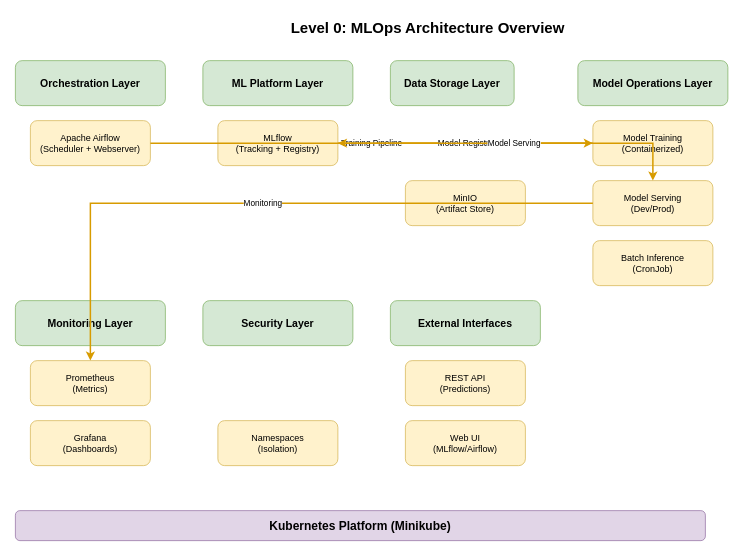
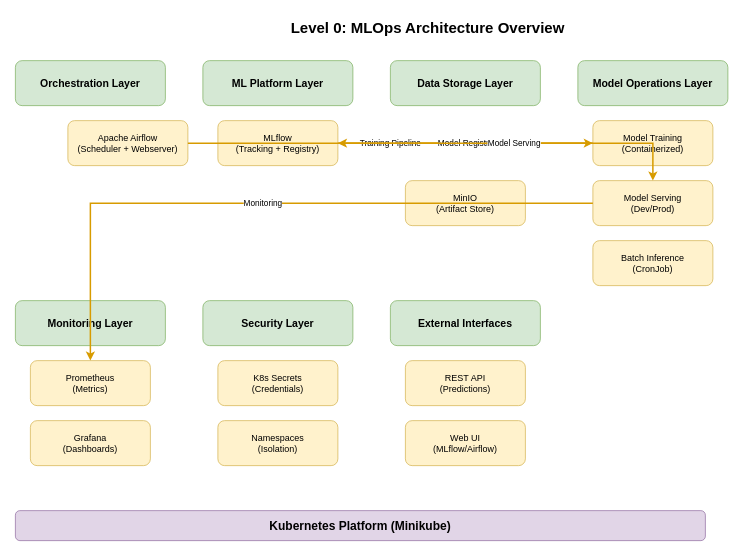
  <mxCell id="0" />
  <mxCell id="1" parent="0" />
  <mxCell id="2" value="Level 0: MLOps Architecture Overview" style="text;html=1;strokeColor=none;fillColor=none;align=center;verticalAlign=middle;whiteSpace=wrap;rounded=0;fontSize=20;fontStyle=1;" vertex="1" parent="1"><mxGeometry x="370" y="20" width="400" height="30" as="geometry" /></mxCell>
  <mxCell id="3" value="Orchestration Layer" style="rounded=1;whiteSpace=wrap;html=1;fillColor=#d5e8d4;strokeColor=#82b366;fontSize=14;fontStyle=1;" vertex="1" parent="1"><mxGeometry x="20" y="80" width="200" height="60" as="geometry" /></mxCell>
- <mxCell id="4" value="Apache Airflow&#10;(Scheduler + Webserver)" style="rounded=1;whiteSpace=wrap;html=1;fillColor=#fff2cc;strokeColor=#d6b656;" vertex="1" parent="1"><mxGeometry x="40" y="160" width="160" height="60" as="geometry" /></mxCell>
+ <mxCell id="4" value="Apache Airflow&#10;(Scheduler + Webserver)" style="rounded=1;whiteSpace=wrap;html=1;fillColor=#fff2cc;strokeColor=#d6b656;" vertex="1" parent="1"><mxGeometry x="90" y="160" width="160" height="60" as="geometry" /></mxCell>
  <mxCell id="5" value="ML Platform Layer" style="rounded=1;whiteSpace=wrap;html=1;fillColor=#d5e8d4;strokeColor=#82b366;fontSize=14;fontStyle=1;" vertex="1" parent="1"><mxGeometry x="270" y="80" width="200" height="60" as="geometry" /></mxCell>
  <mxCell id="6" value="MLflow&#10;(Tracking + Registry)" style="rounded=1;whiteSpace=wrap;html=1;fillColor=#fff2cc;strokeColor=#d6b656;" vertex="1" parent="1"><mxGeometry x="290" y="160" width="160" height="60" as="geometry" /></mxCell>
- <mxCell id="7" value="Data Storage Layer" style="rounded=1;whiteSpace=wrap;html=1;fillColor=#d5e8d4;strokeColor=#82b366;fontSize=14;fontStyle=1;" vertex="1" parent="1"><mxGeometry x="520" y="80" width="165" height="60" as="geometry" /></mxCell>
+ <mxCell id="7" value="Data Storage Layer" style="rounded=1;whiteSpace=wrap;html=1;fillColor=#d5e8d4;strokeColor=#82b366;fontSize=14;fontStyle=1;" vertex="1" parent="1"><mxGeometry x="520" y="80" width="200" height="60" as="geometry" /></mxCell>
  <mxCell id="8" value="MinIO&#10;(Artifact Store)" style="rounded=1;whiteSpace=wrap;html=1;fillColor=#fff2cc;strokeColor=#d6b656;" vertex="1" parent="1"><mxGeometry x="540" y="240" width="160" height="60" as="geometry" /></mxCell>
  <mxCell id="9" value="Model Operations Layer" style="rounded=1;whiteSpace=wrap;html=1;fillColor=#d5e8d4;strokeColor=#82b366;fontSize=14;fontStyle=1;" vertex="1" parent="1"><mxGeometry x="770" y="80" width="200" height="60" as="geometry" /></mxCell>
  <mxCell id="10" value="Model Training&#10;(Containerized)" style="rounded=1;whiteSpace=wrap;html=1;fillColor=#fff2cc;strokeColor=#d6b656;" vertex="1" parent="1"><mxGeometry x="790" y="160" width="160" height="60" as="geometry" /></mxCell>
  <mxCell id="11" value="Model Serving&#10;(Dev/Prod)" style="rounded=1;whiteSpace=wrap;html=1;fillColor=#fff2cc;strokeColor=#d6b656;" vertex="1" parent="1"><mxGeometry x="790" y="240" width="160" height="60" as="geometry" /></mxCell>
  <mxCell id="12" value="Batch Inference&#10;(CronJob)" style="rounded=1;whiteSpace=wrap;html=1;fillColor=#fff2cc;strokeColor=#d6b656;" vertex="1" parent="1"><mxGeometry x="790" y="320" width="160" height="60" as="geometry" /></mxCell>
  <mxCell id="13" value="Monitoring Layer" style="rounded=1;whiteSpace=wrap;html=1;fillColor=#d5e8d4;strokeColor=#82b366;fontSize=14;fontStyle=1;" vertex="1" parent="1"><mxGeometry x="20" y="400" width="200" height="60" as="geometry" /></mxCell>
  <mxCell id="14" value="Prometheus&#10;(Metrics)" style="rounded=1;whiteSpace=wrap;html=1;fillColor=#fff2cc;strokeColor=#d6b656;" vertex="1" parent="1"><mxGeometry x="40" y="480" width="160" height="60" as="geometry" /></mxCell>
  <mxCell id="15" value="Grafana&#10;(Dashboards)" style="rounded=1;whiteSpace=wrap;html=1;fillColor=#fff2cc;strokeColor=#d6b656;" vertex="1" parent="1"><mxGeometry x="40" y="560" width="160" height="60" as="geometry" /></mxCell>
  <mxCell id="16" value="Security Layer" style="rounded=1;whiteSpace=wrap;html=1;fillColor=#d5e8d4;strokeColor=#82b366;fontSize=14;fontStyle=1;" vertex="1" parent="1"><mxGeometry x="270" y="400" width="200" height="60" as="geometry" /></mxCell>
+ <mxCell id="17" value="K8s Secrets&#10;(Credentials)" style="rounded=1;whiteSpace=wrap;html=1;fillColor=#fff2cc;strokeColor=#d6b656;" vertex="1" parent="1"><mxGeometry x="290" y="480" width="160" height="60" as="geometry" /></mxCell>
  <mxCell id="18" value="Namespaces&#10;(Isolation)" style="rounded=1;whiteSpace=wrap;html=1;fillColor=#fff2cc;strokeColor=#d6b656;" vertex="1" parent="1"><mxGeometry x="290" y="560" width="160" height="60" as="geometry" /></mxCell>
  <mxCell id="19" value="External Interfaces" style="rounded=1;whiteSpace=wrap;html=1;fillColor=#d5e8d4;strokeColor=#82b366;fontSize=14;fontStyle=1;" vertex="1" parent="1"><mxGeometry x="520" y="400" width="200" height="60" as="geometry" /></mxCell>
  <mxCell id="20" value="REST API&#10;(Predictions)" style="rounded=1;whiteSpace=wrap;html=1;fillColor=#fff2cc;strokeColor=#d6b656;" vertex="1" parent="1"><mxGeometry x="540" y="480" width="160" height="60" as="geometry" /></mxCell>
  <mxCell id="21" value="Web UI&#10;(MLflow/Airflow)" style="rounded=1;whiteSpace=wrap;html=1;fillColor=#fff2cc;strokeColor=#d6b656;" vertex="1" parent="1"><mxGeometry x="540" y="560" width="160" height="60" as="geometry" /></mxCell>
  <mxCell id="22" value="Kubernetes Platform (Minikube)" style="rounded=1;whiteSpace=wrap;html=1;fillColor=#e1d5e7;strokeColor=#9673a6;fontSize=16;fontStyle=1;" vertex="1" parent="1"><mxGeometry x="20" y="680" width="920" height="40" as="geometry" /></mxCell>
  <mxCell id="23" value="Training Pipeline" style="edgeStyle=orthogonalEdgeStyle;rounded=0;orthogonalLoop=1;jettySize=auto;html=1;strokeColor=#d79b00;strokeWidth=2;" edge="1" parent="1" source="4" target="10"><mxGeometry relative="1" as="geometry" /></mxCell>
  <mxCell id="24" value="Model Registry" style="edgeStyle=orthogonalEdgeStyle;rounded=0;orthogonalLoop=1;jettySize=auto;html=1;strokeColor=#d79b00;strokeWidth=2;" edge="1" parent="1" source="10" target="6"><mxGeometry relative="1" as="geometry" /></mxCell>
  <mxCell id="25" value="Model Serving" style="edgeStyle=orthogonalEdgeStyle;rounded=0;orthogonalLoop=1;jettySize=auto;html=1;strokeColor=#d79b00;strokeWidth=2;" edge="1" parent="1" source="6" target="11"><mxGeometry relative="1" as="geometry" /></mxCell>
  <mxCell id="26" value="Monitoring" style="edgeStyle=orthogonalEdgeStyle;rounded=0;orthogonalLoop=1;jettySize=auto;html=1;strokeColor=#d79b00;strokeWidth=2;" edge="1" parent="1" source="11" target="14"><mxGeometry relative="1" as="geometry" /></mxCell>
